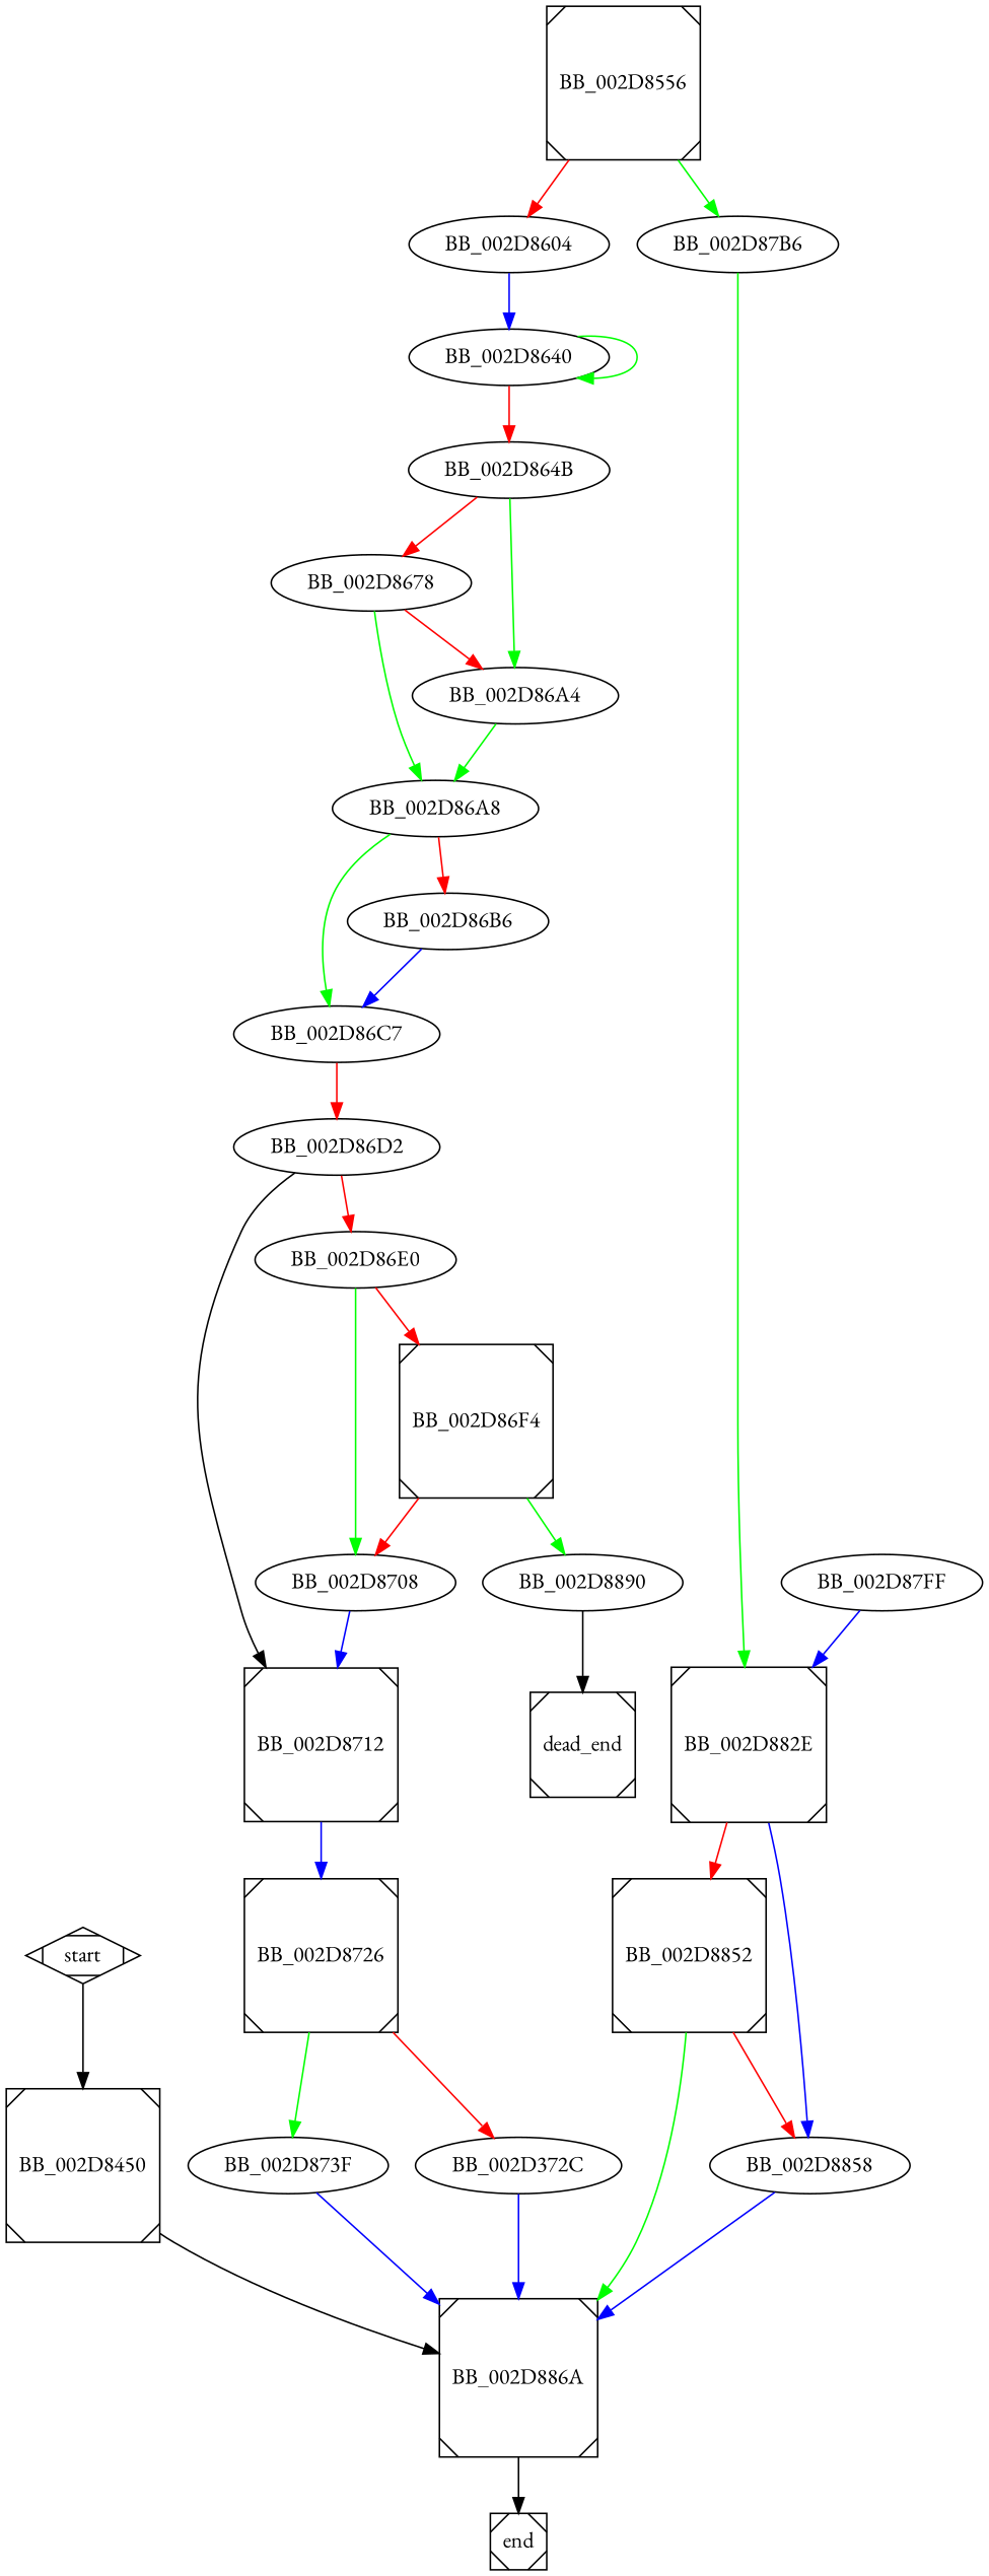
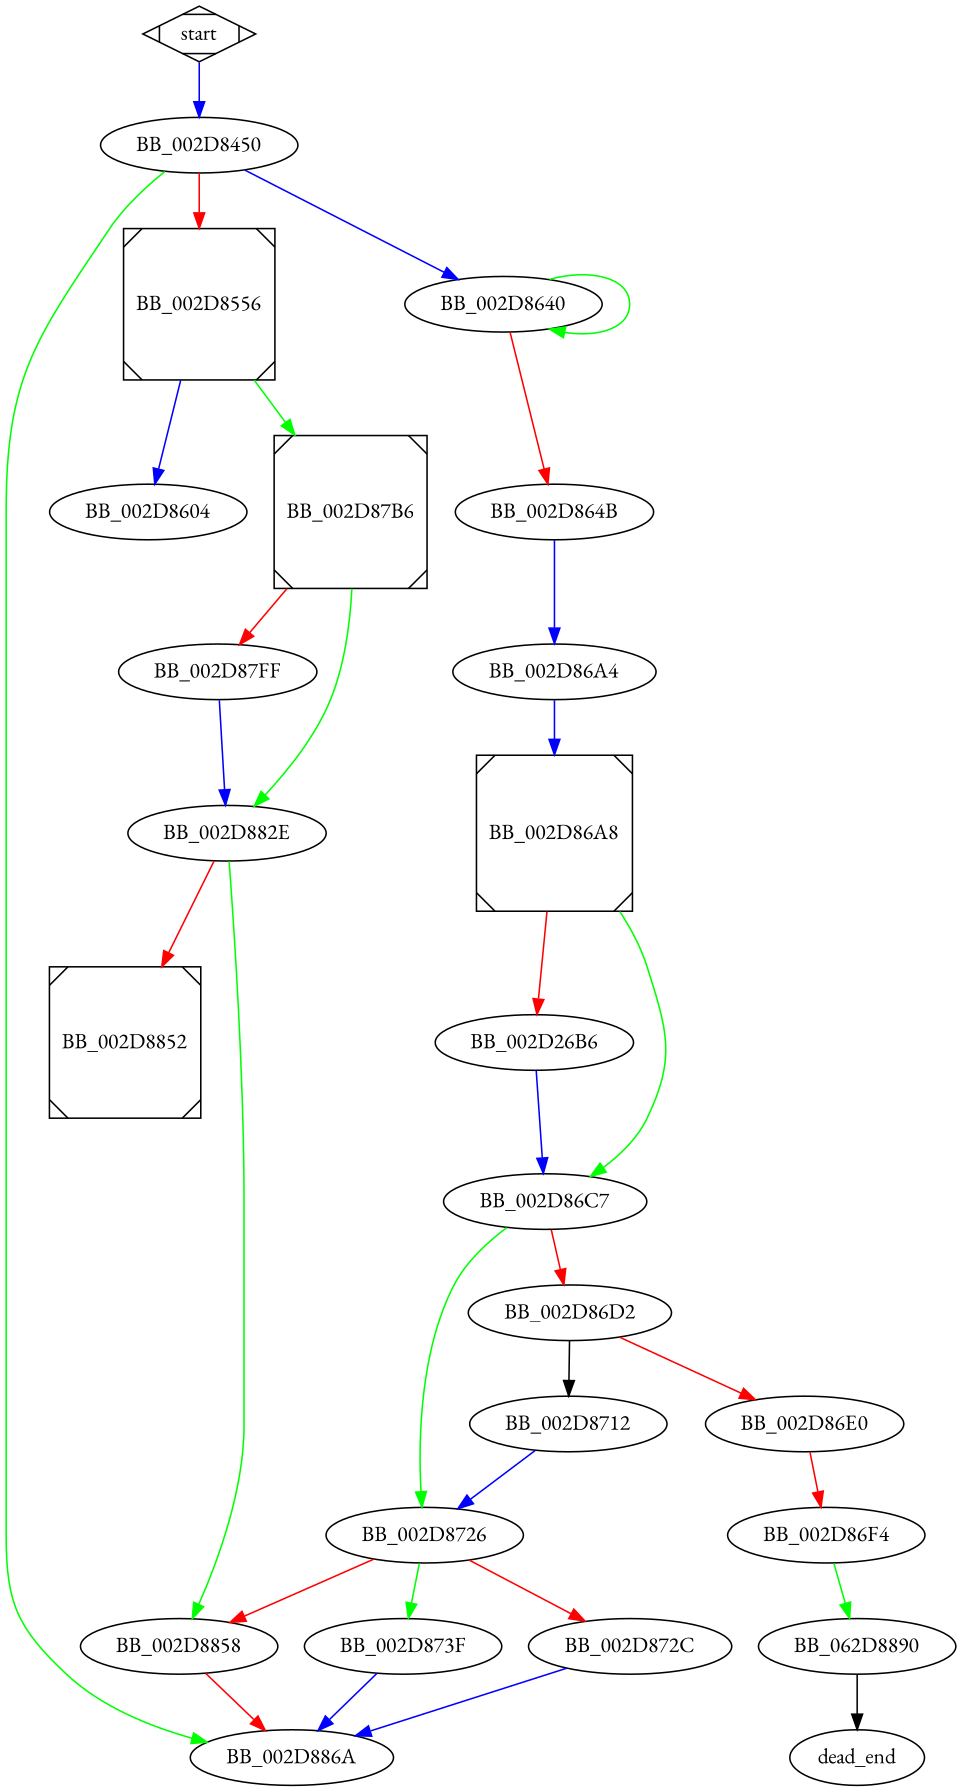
  digraph {
    fontname="EB Garamond"
    node [fontname="EB Garamond"]
    edge [fontname="EB Garamond" color=red]
    start [shape=Mdiamond]
-   BB_002D8450 [shape=Msquare]
+   BB_002D8450
    BB_002D8556 [shape=Msquare]
-   BB_002D886A [shape=Msquare]
+   BB_002D886A
    BB_002D8604
-   BB_002D87B6
-   end [shape=Msquare]
+   BB_002D87B6 [shape=Msquare]
    BB_002D8640
    BB_002D87FF
-   BB_002D882E [shape=Msquare]
+   BB_002D882E
    BB_002D864B
    BB_002D8852 [shape=Msquare]
    BB_002D8858
-   BB_002D8678
    BB_002D86A4
-   BB_002D86A8
-   BB_002D86B6
+   BB_002D86A8 [shape=Msquare]
+   BB_002D86B6 [label=BB_002D26B6]
    BB_002D86C7
    BB_002D86D2
-   BB_002D8726 [shape=Msquare]
+   BB_002D8726
    BB_002D86E0
-   BB_002D8712 [shape=Msquare]
-   BB_002D872C [label=BB_002D372C]
+   BB_002D8712
+   BB_002D872C
    BB_002D873F
-   BB_002D86F4 [shape=Msquare]
-   BB_002D8708
-   BB_002D8890
-   dead_end [shape=Msquare]
-   start -> BB_002D8450 [color=""]
-   BB_002D8450 -> BB_002D886A [color=black]
-   BB_002D8556 -> BB_002D8604
+   BB_002D86F4
+   BB_002D8890 [label=BB_062D8890]
+   dead_end [shape=ellipse]
+   start -> BB_002D8450 [color=blue]
+   BB_002D8450 -> BB_002D8556
+   BB_002D8450 -> BB_002D886A [color=green]
+   BB_002D8556 -> BB_002D8604 [color=blue]
    BB_002D8556 -> BB_002D87B6 [color=green]
-   BB_002D886A -> end [color=""]
-   BB_002D8604 -> BB_002D8640 [color=blue]
+   BB_002D8450 -> BB_002D8640 [color=blue]
+   BB_002D87B6 -> BB_002D87FF
    BB_002D87B6 -> BB_002D882E [color=green]
    BB_002D8640 -> BB_002D8640 [color=green]
    BB_002D8640 -> BB_002D864B
    BB_002D87FF -> BB_002D882E [color=blue]
    BB_002D882E -> BB_002D8852
-   BB_002D882E -> BB_002D8858 [color=blue]
-   BB_002D864B -> BB_002D8678
-   BB_002D864B -> BB_002D86A4 [color=green]
-   BB_002D8852 -> BB_002D886A [color=green]
-   BB_002D8852 -> BB_002D8858
-   BB_002D8858 -> BB_002D886A [color=blue]
-   BB_002D8678 -> BB_002D86A4
-   BB_002D8678 -> BB_002D86A8 [color=green]
-   BB_002D86A4 -> BB_002D86A8 [color=green]
+   BB_002D882E -> BB_002D8858 [color=green]
+   BB_002D864B -> BB_002D86A4 [color=blue]
+   BB_002D8726 -> BB_002D8858
+   BB_002D8858 -> BB_002D886A
+   BB_002D86A4 -> BB_002D86A8 [color=blue]
    BB_002D86A8 -> BB_002D86B6
    BB_002D86A8 -> BB_002D86C7 [color=green]
    BB_002D86B6 -> BB_002D86C7 [color=blue]
    BB_002D86C7 -> BB_002D86D2
+   BB_002D86C7 -> BB_002D8726 [color=green]
    BB_002D86D2 -> BB_002D86E0
    BB_002D86D2 -> BB_002D8712 [color=black]
    BB_002D8726 -> BB_002D872C
    BB_002D8726 -> BB_002D873F [color=green]
    BB_002D86E0 -> BB_002D86F4
-   BB_002D86E0 -> BB_002D8708 [color=green]
    BB_002D8712 -> BB_002D8726 [color=blue]
    BB_002D872C -> BB_002D886A [color=blue]
    BB_002D873F -> BB_002D886A [color=blue]
-   BB_002D86F4 -> BB_002D8708
    BB_002D86F4 -> BB_002D8890 [color=green]
-   BB_002D8708 -> BB_002D8712 [color=blue]
    BB_002D8890 -> dead_end [color=""]
  }
